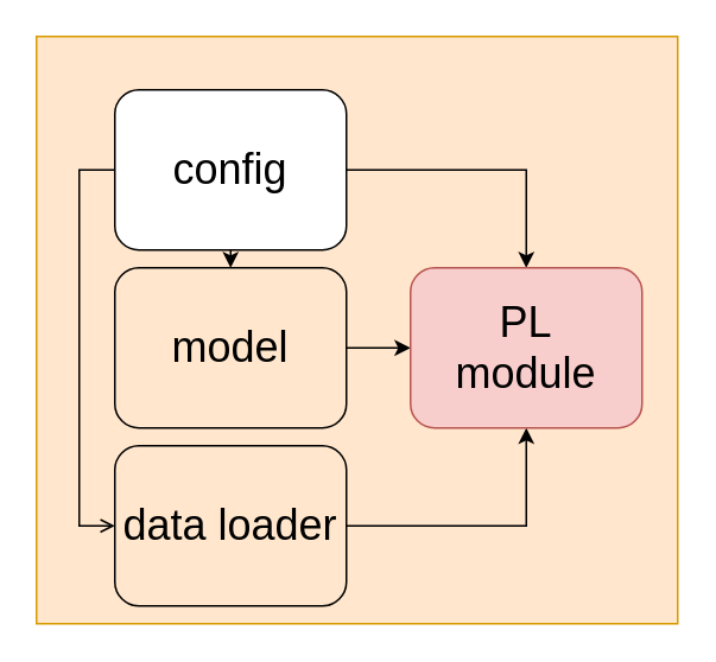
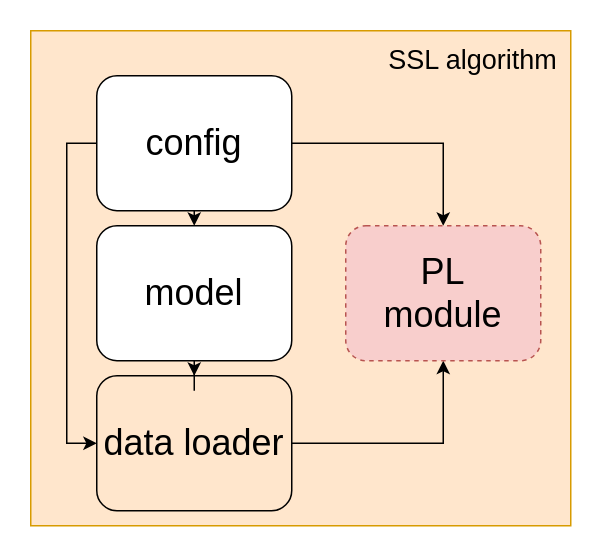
  <mxCell id="0" />
  <mxCell id="1" parent="0" />
  <mxCell id="2" value="" style="rounded=0;whiteSpace=wrap;html=1;fillColor=#ffe6cc;strokeColor=#d79b00;" vertex="1" parent="1"><mxGeometry x="20" y="20" width="360" height="330" as="geometry" /></mxCell>
  <mxCell id="3" style="edgeStyle=orthogonalEdgeStyle;rounded=0;orthogonalLoop=1;jettySize=auto;html=1;exitX=1;exitY=0.5;exitDx=0;exitDy=0;entryX=0.5;entryY=0;entryDx=0;entryDy=0;" edge="1" parent="1" source="6" target="12"><mxGeometry relative="1" as="geometry" /></mxCell>
  <mxCell id="4" style="edgeStyle=orthogonalEdgeStyle;rounded=0;orthogonalLoop=1;jettySize=auto;html=1;exitX=0.5;exitY=1;exitDx=0;exitDy=0;entryX=0.5;entryY=0;entryDx=0;entryDy=0;" edge="1" parent="1" source="6" target="10"><mxGeometry relative="1" as="geometry" /></mxCell>
- <mxCell id="5" style="edgeStyle=orthogonalEdgeStyle;rounded=0;orthogonalLoop=1;jettySize=auto;html=1;exitX=0;exitY=0.5;exitDx=0;exitDy=0;entryX=0;entryY=0.5;entryDx=0;entryDy=0;endArrow=open;" edge="1" parent="1" source="6" target="8"><mxGeometry relative="1" as="geometry" /></mxCell>
+ <mxCell id="5" style="edgeStyle=orthogonalEdgeStyle;rounded=0;orthogonalLoop=1;jettySize=auto;html=1;exitX=0;exitY=0.5;exitDx=0;exitDy=0;entryX=0;entryY=0.5;entryDx=0;entryDy=0;" edge="1" parent="1" source="6" target="8"><mxGeometry relative="1" as="geometry" /></mxCell>
  <mxCell id="6" value="&lt;font style=&quot;font-size: 24px&quot;&gt;config&lt;/font&gt;" style="rounded=1;whiteSpace=wrap;html=1;" vertex="1" parent="1"><mxGeometry x="64" y="50" width="130" height="90" as="geometry" /></mxCell>
  <mxCell id="7" style="edgeStyle=orthogonalEdgeStyle;rounded=0;orthogonalLoop=1;jettySize=auto;html=1;exitX=1;exitY=0.5;exitDx=0;exitDy=0;" edge="1" parent="1" source="8" target="12"><mxGeometry relative="1" as="geometry" /></mxCell>
  <mxCell id="8" value="&lt;font style=&quot;font-size: 24px&quot;&gt;data loader&lt;/font&gt;" style="rounded=1;whiteSpace=wrap;html=1;fillColor=#ffe6cc;" vertex="1" parent="1"><mxGeometry x="64" y="250" width="130" height="90" as="geometry" /></mxCell>
- <mxCell id="9" value="" style="edgeStyle=orthogonalEdgeStyle;rounded=0;orthogonalLoop=1;jettySize=auto;html=1;" edge="1" parent="1" source="10" target="12"><mxGeometry relative="1" as="geometry" /></mxCell>
- <mxCell id="10" value="&lt;font style=&quot;font-size: 24px&quot;&gt;model&lt;/font&gt;" style="rounded=1;whiteSpace=wrap;html=1;fillColor=#ffe6cc;" vertex="1" parent="1"><mxGeometry x="64" y="150" width="130" height="90" as="geometry" /></mxCell>
- <mxCell id="12" value="&lt;font style=&quot;font-size: 24px&quot;&gt;PL&lt;br&gt;module&lt;/font&gt;" style="rounded=1;whiteSpace=wrap;html=1;fillColor=#f8cecc;strokeColor=#b85450;" vertex="1" parent="1"><mxGeometry x="230" y="150" width="130" height="90" as="geometry" /></mxCell>
+ <mxCell id="9" value="" style="edgeStyle=orthogonalEdgeStyle;rounded=0;orthogonalLoop=1;jettySize=auto;html=1;" edge="1" parent="1" source="10" target="8"><mxGeometry relative="1" as="geometry" /></mxCell>
+ <mxCell id="10" value="&lt;font style=&quot;font-size: 24px&quot;&gt;model&lt;/font&gt;" style="rounded=1;whiteSpace=wrap;html=1;" vertex="1" parent="1"><mxGeometry x="64" y="150" width="130" height="90" as="geometry" /></mxCell>
+ <mxCell id="11" value="&lt;font style=&quot;font-size: 18px&quot;&gt;SSL algorithm&lt;/font&gt;" style="text;html=1;strokeColor=none;fillColor=none;align=center;verticalAlign=middle;whiteSpace=wrap;rounded=0;" vertex="1" parent="1"><mxGeometry x="250" y="30" width="130" height="20" as="geometry" /></mxCell>
+ <mxCell id="12" value="&lt;font style=&quot;font-size: 24px&quot;&gt;PL&lt;br&gt;module&lt;/font&gt;" style="rounded=1;whiteSpace=wrap;html=1;fillColor=#f8cecc;strokeColor=#b85450;dashed=1;" vertex="1" parent="1"><mxGeometry x="230" y="150" width="130" height="90" as="geometry" /></mxCell>
